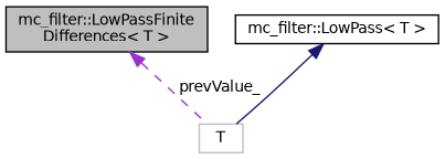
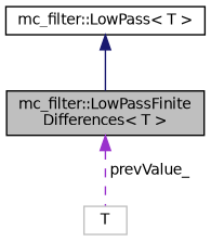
  digraph {
    node [color=black fillcolor=white fontname=Helvetica fontsize=10 shape=record style=filled]
    edge [dir=back fontname=Helvetica fontsize=10 labelfontname=Helvetica labelfontsize=10]
    n1 [fillcolor=grey75 fontcolor=black height=0.2 label="mc_filter::LowPassFinite\lDifferences\< T \>" width=0.4]
    n2 [color=grey75 height=0.2 label=T width=0.4]
    n3 [height=0.2 label="mc_filter::LowPass\< T \>" width=0.4]
    n1 -> n2 [color=darkorchid3 label=" prevValue_" style=dashed]
-   n3 -> n2 [color=midnightblue style=solid]
+   n3 -> n1 [color=midnightblue style=solid]
  }
